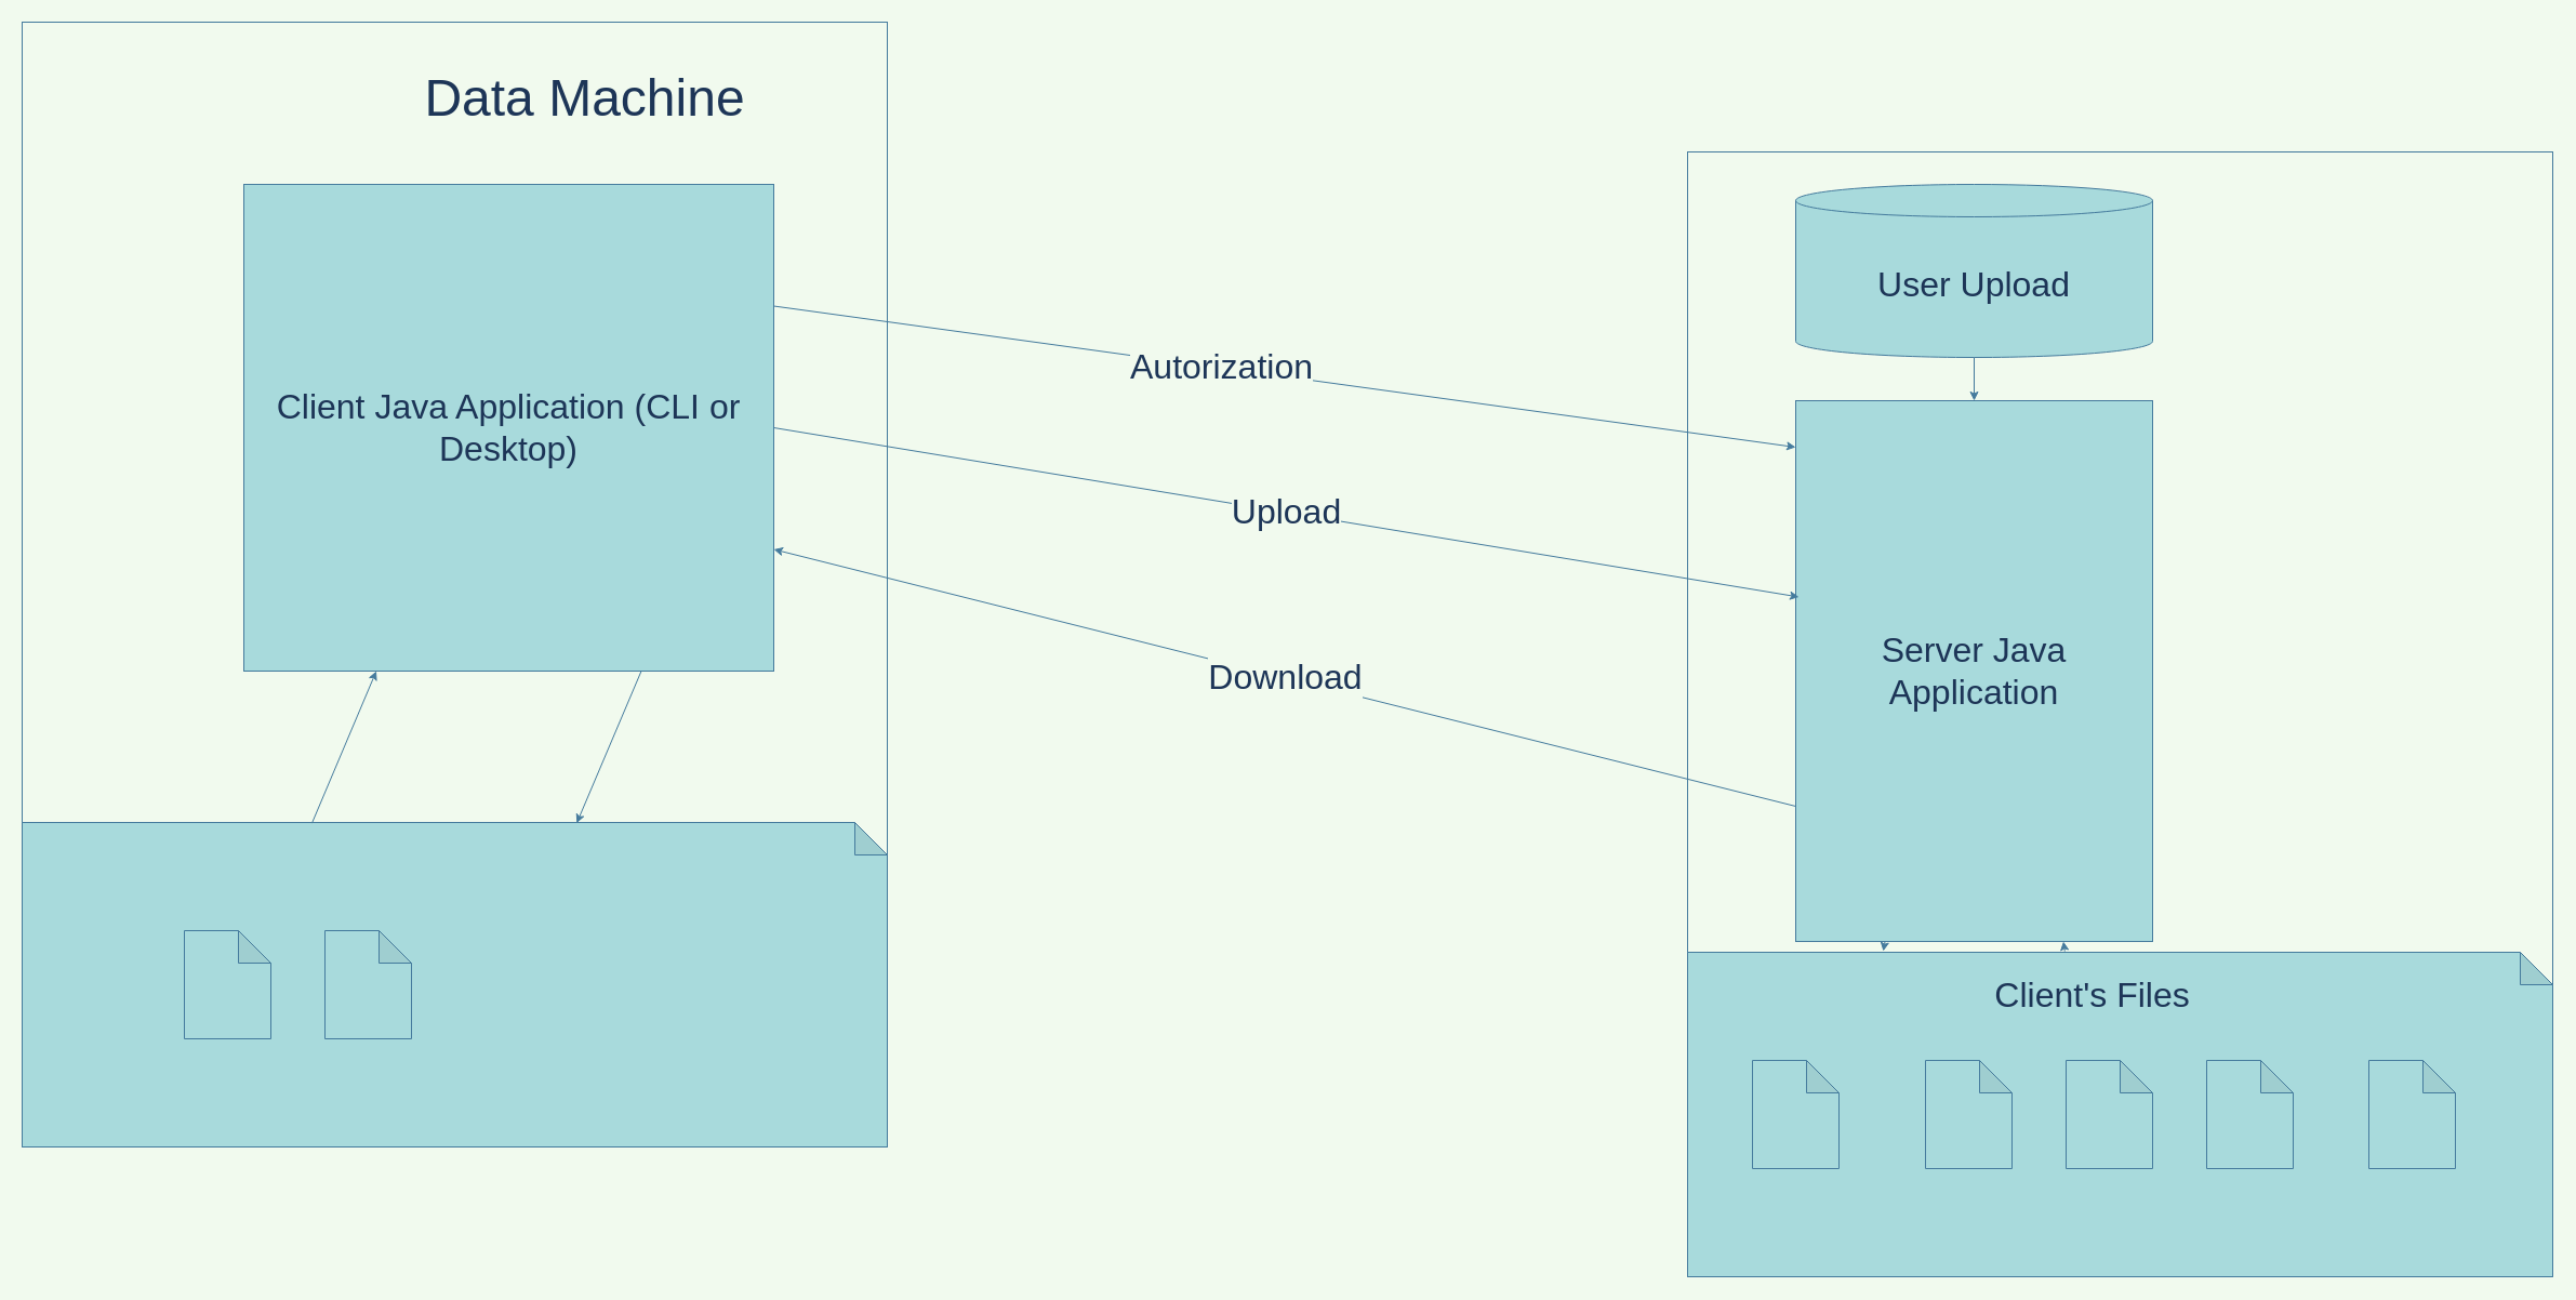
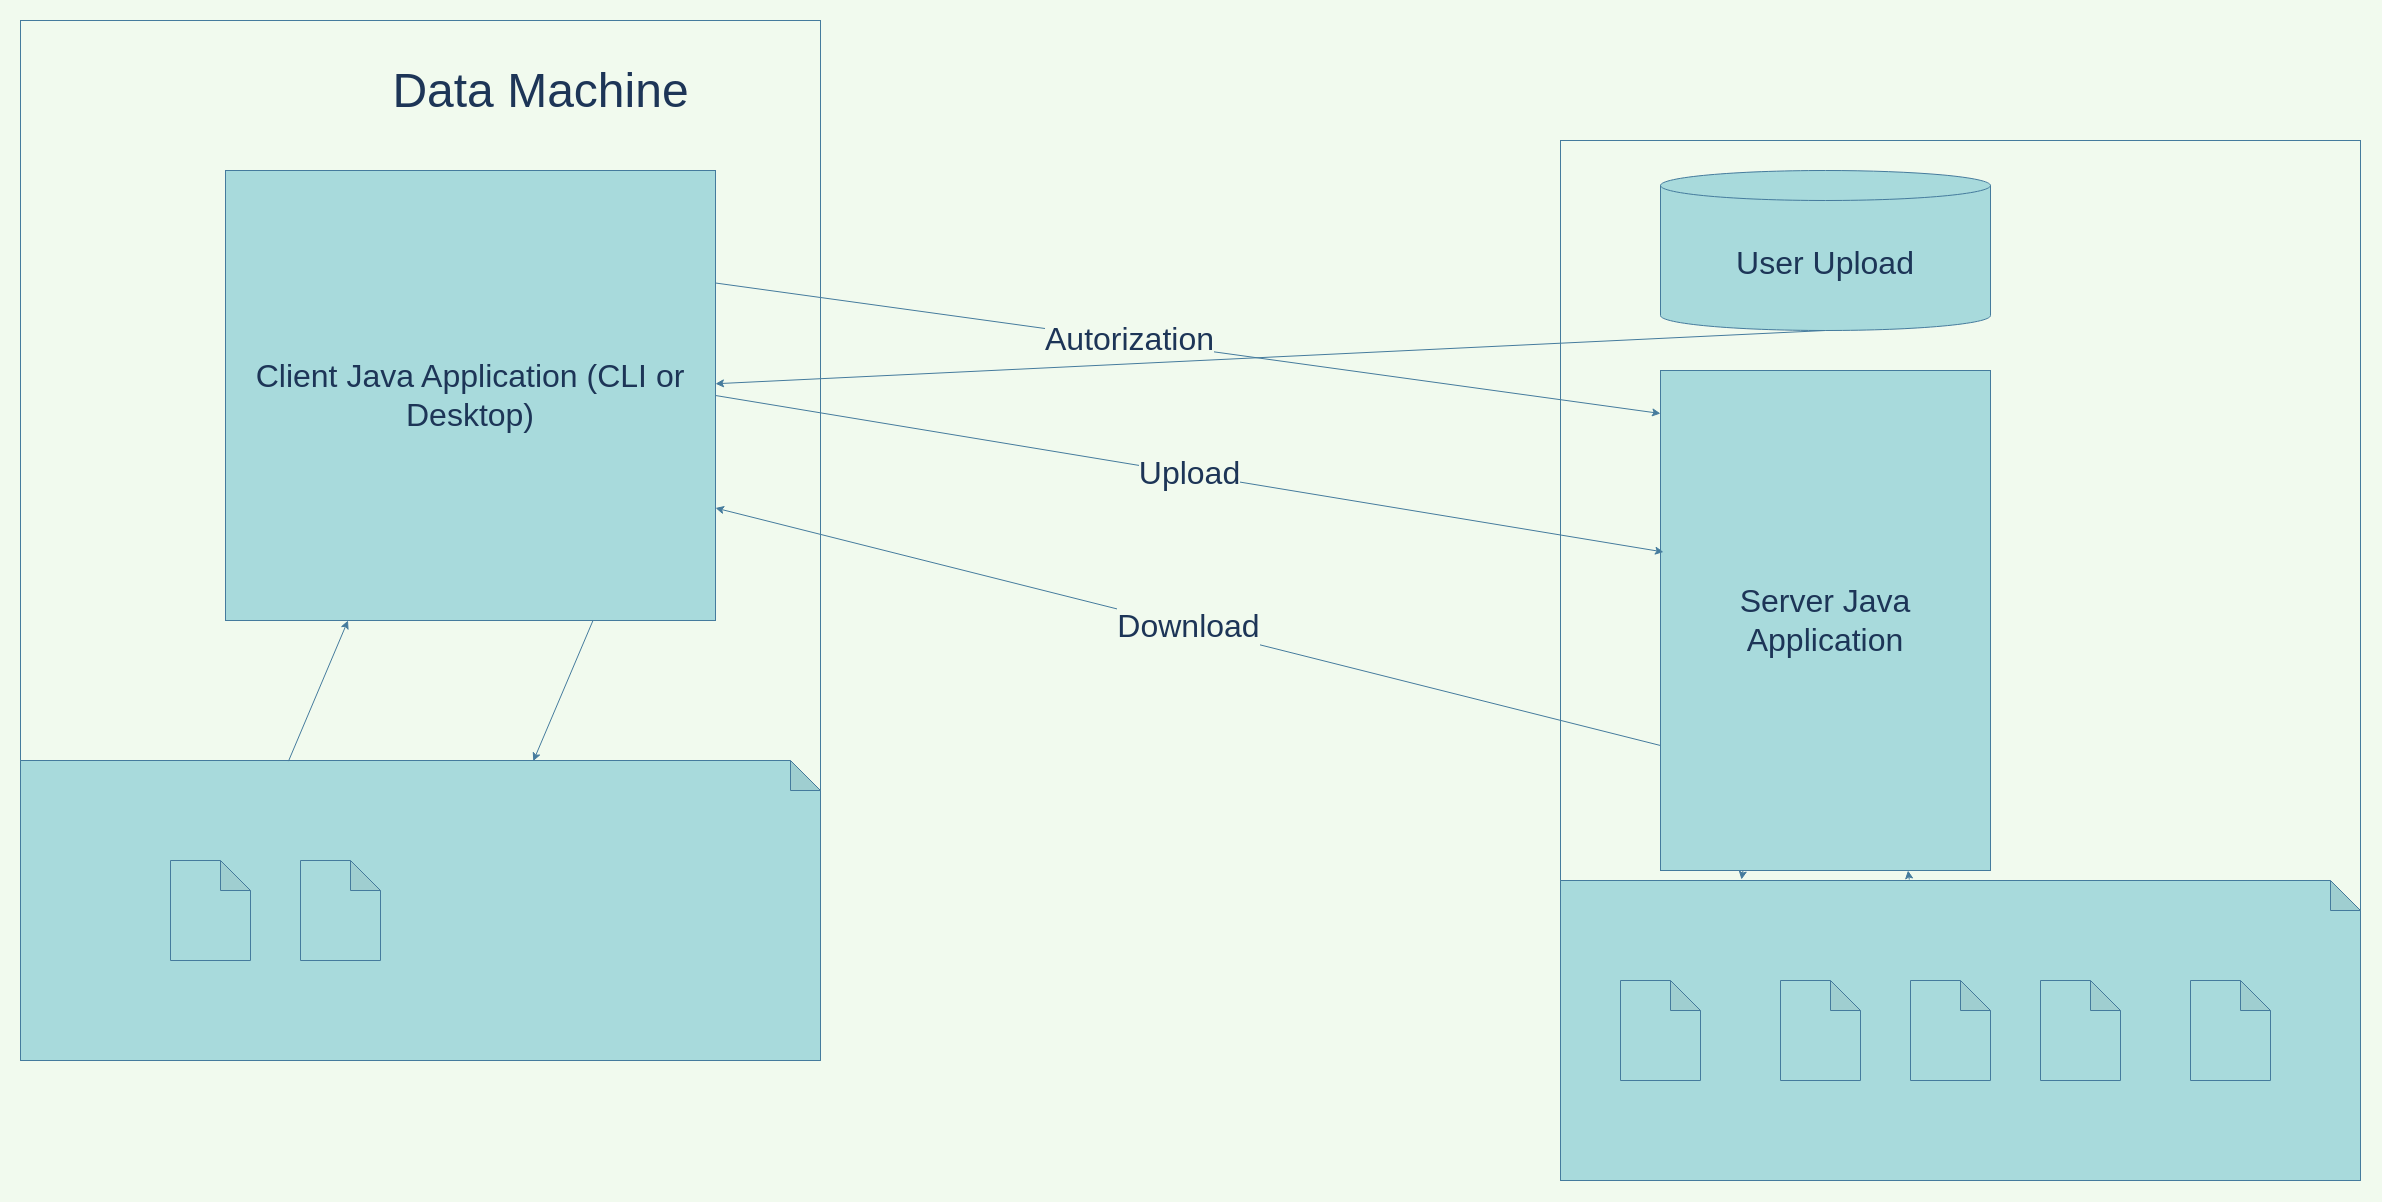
  <mxCell id="0" />
  <mxCell id="1" parent="0" />
  <mxCell id="2" value="" style="group;fontColor=#1D3557;" parent="1" vertex="1" connectable="0"><mxGeometry x="1560" y="140" width="800" height="1040" as="geometry" /></mxCell>
  <mxCell id="3" value="" style="rounded=0;whiteSpace=wrap;html=1;fillColor=none;fontSize=19;strokeColor=#457B9D;fontColor=#1D3557;" parent="2" vertex="1"><mxGeometry width="800" height="1040" as="geometry" /></mxCell>
  <mxCell id="4" value="" style="shape=note;whiteSpace=wrap;html=1;backgroundOutline=1;darkOpacity=0.05;fontSize=19;fillColor=#A8DADC;strokeColor=#457B9D;fontColor=#1D3557;" parent="2" vertex="1"><mxGeometry y="740" width="800" height="300" as="geometry" /></mxCell>
  <mxCell id="5" value="&lt;font style=&quot;font-size: 32px&quot;&gt;Server Java Application&lt;/font&gt;" style="rounded=0;whiteSpace=wrap;html=1;fontSize=21;fillColor=#A8DADC;strokeColor=#457B9D;fontColor=#1D3557;" parent="2" vertex="1"><mxGeometry x="100" y="230" width="330" height="500" as="geometry" /></mxCell>
  <mxCell id="6" value="User Upload" style="shape=cylinder3;whiteSpace=wrap;html=1;boundedLbl=1;backgroundOutline=1;size=15;fontSize=32;fillColor=#A8DADC;strokeColor=#457B9D;fontColor=#1D3557;" parent="2" vertex="1"><mxGeometry x="100" y="30" width="330" height="160" as="geometry" /></mxCell>
- <mxCell id="7" value="" style="endArrow=classic;html=1;fontSize=19;exitX=0.5;exitY=1;exitDx=0;exitDy=0;exitPerimeter=0;labelBackgroundColor=#F1FAEE;strokeColor=#457B9D;fontColor=#1D3557;" parent="2" source="6" target="5" edge="1"><mxGeometry width="50" height="50" relative="1" as="geometry"><mxPoint x="30" y="550" as="sourcePoint" /><mxPoint x="80" y="500" as="targetPoint" /></mxGeometry></mxCell>
+ <mxCell id="7" value="" style="endArrow=classic;html=1;fontSize=19;exitX=0.5;exitY=1;exitDx=0;exitDy=0;exitPerimeter=0;labelBackgroundColor=#F1FAEE;strokeColor=#457B9D;fontColor=#1D3557;" parent="2" source="6" target="19" edge="1"><mxGeometry width="50" height="50" relative="1" as="geometry"><mxPoint x="30" y="550" as="sourcePoint" /><mxPoint x="80" y="500" as="targetPoint" /></mxGeometry></mxCell>
  <mxCell id="8" value="" style="endArrow=classic;html=1;fontSize=24;exitX=0.25;exitY=1;exitDx=0;exitDy=0;labelBackgroundColor=#F1FAEE;strokeColor=#457B9D;fontColor=#1D3557;" parent="2" source="5" edge="1"><mxGeometry width="50" height="50" relative="1" as="geometry"><mxPoint x="50" y="580" as="sourcePoint" /><mxPoint x="181" y="739" as="targetPoint" /></mxGeometry></mxCell>
  <mxCell id="9" value="" style="endArrow=classic;html=1;fontSize=24;exitX=0.436;exitY=-0.003;exitDx=0;exitDy=0;exitPerimeter=0;entryX=0.75;entryY=1;entryDx=0;entryDy=0;labelBackgroundColor=#F1FAEE;strokeColor=#457B9D;fontColor=#1D3557;" parent="2" source="4" target="5" edge="1"><mxGeometry width="50" height="50" relative="1" as="geometry"><mxPoint x="192.5" y="600" as="sourcePoint" /><mxPoint x="191" y="749" as="targetPoint" /></mxGeometry></mxCell>
- <mxCell id="10" value="Client's Files" style="text;html=1;align=center;verticalAlign=middle;resizable=0;points=[];autosize=1;fontSize=32;fontColor=#1D3557;" parent="2" vertex="1"><mxGeometry x="274" y="760" width="200" height="40" as="geometry" /></mxCell>
  <mxCell id="11" value="" style="shape=note;whiteSpace=wrap;html=1;backgroundOutline=1;darkOpacity=0.05;fontSize=32;fillColor=#A8DADC;strokeColor=#457B9D;fontColor=#1D3557;" parent="2" vertex="1"><mxGeometry x="220" y="840" width="80" height="100" as="geometry" /></mxCell>
  <mxCell id="12" value="" style="shape=note;whiteSpace=wrap;html=1;backgroundOutline=1;darkOpacity=0.05;fontSize=32;fillColor=#A8DADC;strokeColor=#457B9D;fontColor=#1D3557;" parent="2" vertex="1"><mxGeometry x="350" y="840" width="80" height="100" as="geometry" /></mxCell>
  <mxCell id="13" value="" style="shape=note;whiteSpace=wrap;html=1;backgroundOutline=1;darkOpacity=0.05;fontSize=32;fillColor=#A8DADC;strokeColor=#457B9D;fontColor=#1D3557;" parent="2" vertex="1"><mxGeometry x="60" y="840" width="80" height="100" as="geometry" /></mxCell>
  <mxCell id="14" value="" style="shape=note;whiteSpace=wrap;html=1;backgroundOutline=1;darkOpacity=0.05;fontSize=32;fillColor=#A8DADC;strokeColor=#457B9D;fontColor=#1D3557;" parent="2" vertex="1"><mxGeometry x="480" y="840" width="80" height="100" as="geometry" /></mxCell>
  <mxCell id="15" value="" style="shape=note;whiteSpace=wrap;html=1;backgroundOutline=1;darkOpacity=0.05;fontSize=32;fillColor=#A8DADC;strokeColor=#457B9D;fontColor=#1D3557;" parent="2" vertex="1"><mxGeometry x="630" y="840" width="80" height="100" as="geometry" /></mxCell>
  <mxCell id="16" value="" style="group;fontColor=#1D3557;" parent="1" vertex="1" connectable="0"><mxGeometry x="20" y="20" width="800" height="1040" as="geometry" /></mxCell>
  <mxCell id="17" value="" style="rounded=0;whiteSpace=wrap;html=1;fillColor=none;fontSize=19;strokeColor=#457B9D;fontColor=#1D3557;" parent="16" vertex="1"><mxGeometry width="800" height="1040" as="geometry" /></mxCell>
  <mxCell id="18" value="" style="shape=note;whiteSpace=wrap;html=1;backgroundOutline=1;darkOpacity=0.05;fontSize=19;fillColor=#A8DADC;strokeColor=#457B9D;fontColor=#1D3557;" parent="16" vertex="1"><mxGeometry y="740" width="800" height="300" as="geometry" /></mxCell>
  <mxCell id="19" value="Client Java Application (CLI or Desktop)" style="rounded=0;whiteSpace=wrap;html=1;fontSize=32;fillColor=#A8DADC;strokeColor=#457B9D;fontColor=#1D3557;" parent="16" vertex="1"><mxGeometry x="205" y="150" width="490" height="450" as="geometry" /></mxCell>
  <mxCell id="20" value="" style="endArrow=classic;html=1;fontSize=32;exitX=0.335;exitY=0.002;exitDx=0;exitDy=0;exitPerimeter=0;entryX=0.25;entryY=1;entryDx=0;entryDy=0;labelBackgroundColor=#F1FAEE;strokeColor=#457B9D;fontColor=#1D3557;" parent="16" source="18" target="19" edge="1"><mxGeometry width="50" height="50" relative="1" as="geometry"><mxPoint x="1030" y="460" as="sourcePoint" /><mxPoint x="1080" y="410" as="targetPoint" /></mxGeometry></mxCell>
  <mxCell id="21" value="" style="endArrow=classic;html=1;fontSize=32;exitX=0.75;exitY=1;exitDx=0;exitDy=0;entryX=0.641;entryY=0.002;entryDx=0;entryDy=0;entryPerimeter=0;labelBackgroundColor=#F1FAEE;strokeColor=#457B9D;fontColor=#1D3557;" parent="16" source="19" target="18" edge="1"><mxGeometry width="50" height="50" relative="1" as="geometry"><mxPoint x="278.0" y="750.6" as="sourcePoint" /><mxPoint x="282.5" y="610.0" as="targetPoint" /></mxGeometry></mxCell>
  <mxCell id="22" value="" style="shape=note;whiteSpace=wrap;html=1;backgroundOutline=1;darkOpacity=0.05;fontSize=32;fillColor=#A8DADC;strokeColor=#457B9D;fontColor=#1D3557;" parent="16" vertex="1"><mxGeometry x="150" y="840" width="80" height="100" as="geometry" /></mxCell>
  <mxCell id="23" value="" style="shape=note;whiteSpace=wrap;html=1;backgroundOutline=1;darkOpacity=0.05;fontSize=32;fillColor=#A8DADC;strokeColor=#457B9D;fontColor=#1D3557;" parent="16" vertex="1"><mxGeometry x="280" y="840" width="80" height="100" as="geometry" /></mxCell>
  <mxCell id="24" value="Upload" style="endArrow=classic;html=1;fontSize=32;entryX=0.009;entryY=0.363;entryDx=0;entryDy=0;entryPerimeter=0;exitX=1;exitY=0.5;exitDx=0;exitDy=0;labelBackgroundColor=#F1FAEE;strokeColor=#457B9D;fontColor=#1D3557;" parent="1" source="19" target="5" edge="1"><mxGeometry width="50" height="50" relative="1" as="geometry"><mxPoint x="1030" y="510" as="sourcePoint" /><mxPoint x="550" y="480" as="targetPoint" /></mxGeometry></mxCell>
  <mxCell id="25" value="Download" style="endArrow=classic;html=1;fontSize=32;exitX=0;exitY=0.75;exitDx=0;exitDy=0;entryX=1;entryY=0.75;entryDx=0;entryDy=0;labelBackgroundColor=#F1FAEE;strokeColor=#457B9D;fontColor=#1D3557;" parent="1" source="5" target="19" edge="1"><mxGeometry width="50" height="50" relative="1" as="geometry"><mxPoint x="1210" y="730" as="sourcePoint" /><mxPoint x="1040" y="640" as="targetPoint" /></mxGeometry></mxCell>
  <mxCell id="26" value="" style="endArrow=classic;html=1;fontSize=19;entryX=0;entryY=0.086;entryDx=0;entryDy=0;entryPerimeter=0;exitX=1;exitY=0.25;exitDx=0;exitDy=0;labelBackgroundColor=#F1FAEE;strokeColor=#457B9D;fontColor=#1D3557;" parent="1" source="19" target="5" edge="1"><mxGeometry width="50" height="50" relative="1" as="geometry"><mxPoint x="1040" y="410" as="sourcePoint" /><mxPoint x="600" y="620" as="targetPoint" /></mxGeometry></mxCell>
  <mxCell id="27" value="Autorization" style="edgeLabel;html=1;align=center;verticalAlign=middle;resizable=0;points=[];fontSize=32;labelBackgroundColor=#F1FAEE;fontColor=#1D3557;" parent="26" vertex="1" connectable="0"><mxGeometry x="-0.123" y="1" relative="1" as="geometry"><mxPoint x="-1" as="offset" /></mxGeometry></mxCell>
  <mxCell id="28" value="Data Machine" style="text;html=1;align=center;verticalAlign=middle;resizable=0;points=[];autosize=1;fontSize=48;fontColor=#1D3557;" parent="1" vertex="1"><mxGeometry x="375" y="60" width="330" height="60" as="geometry" /></mxCell>
